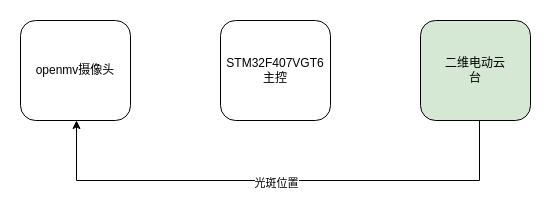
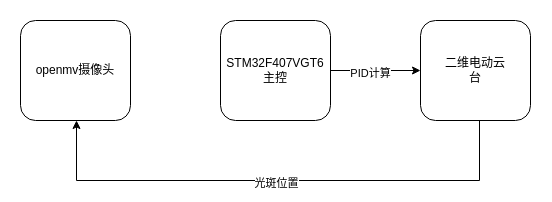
  <mxCell id="0" />
  <mxCell id="1" parent="0" />
  <mxCell id="2" value="openmv摄像头" style="rounded=1;whiteSpace=wrap;html=1;" vertex="1" parent="1"><mxGeometry x="20" y="20" width="110" height="100" as="geometry" /></mxCell>
+ <mxCell id="3" value="" style="edgeStyle=orthogonalEdgeStyle;rounded=0;orthogonalLoop=1;jettySize=auto;html=1;" edge="1" parent="1" source="5" target="6"><mxGeometry relative="1" as="geometry" /></mxCell>
+ <mxCell id="4" value="PID计算" style="edgeLabel;html=1;align=center;verticalAlign=middle;resizable=0;points=[];" vertex="1" connectable="0" parent="3"><mxGeometry x="-0.13" y="-2" relative="1" as="geometry"><mxPoint as="offset" /></mxGeometry></mxCell>
  <mxCell id="5" value="STM32F407VGT6&lt;br&gt;主控" style="whiteSpace=wrap;html=1;rounded=1;" vertex="1" parent="1"><mxGeometry x="220" y="20" width="110" height="100" as="geometry" /></mxCell>
- <mxCell id="6" value="二维电动云台" style="whiteSpace=wrap;html=1;rounded=1;fontSize=12;spacingLeft=20;spacingRight=20;fillColor=#d5e8d4;" vertex="1" parent="1"><mxGeometry x="420" y="20" width="110" height="100" as="geometry" /></mxCell>
+ <mxCell id="6" value="二维电动云台" style="whiteSpace=wrap;html=1;rounded=1;fontSize=12;spacingLeft=20;spacingRight=20;" vertex="1" parent="1"><mxGeometry x="420" y="20" width="110" height="100" as="geometry" /></mxCell>
  <mxCell id="7" style="edgeStyle=orthogonalEdgeStyle;rounded=0;orthogonalLoop=1;jettySize=auto;html=1;entryX=0.5;entryY=1;entryDx=0;entryDy=0;" edge="1" parent="1"><mxGeometry relative="1" as="geometry"><mxPoint x="76" y="120" as="targetPoint" /><mxPoint x="479" y="120" as="sourcePoint" /><Array as="points"><mxPoint x="479" y="180" /><mxPoint x="76" y="180" /></Array></mxGeometry></mxCell>
  <mxCell id="8" value="光斑位置" style="edgeLabel;html=1;align=center;verticalAlign=middle;resizable=0;points=[];" vertex="1" connectable="0" parent="7"><mxGeometry x="0.008" y="2" relative="1" as="geometry"><mxPoint as="offset" /></mxGeometry></mxCell>
